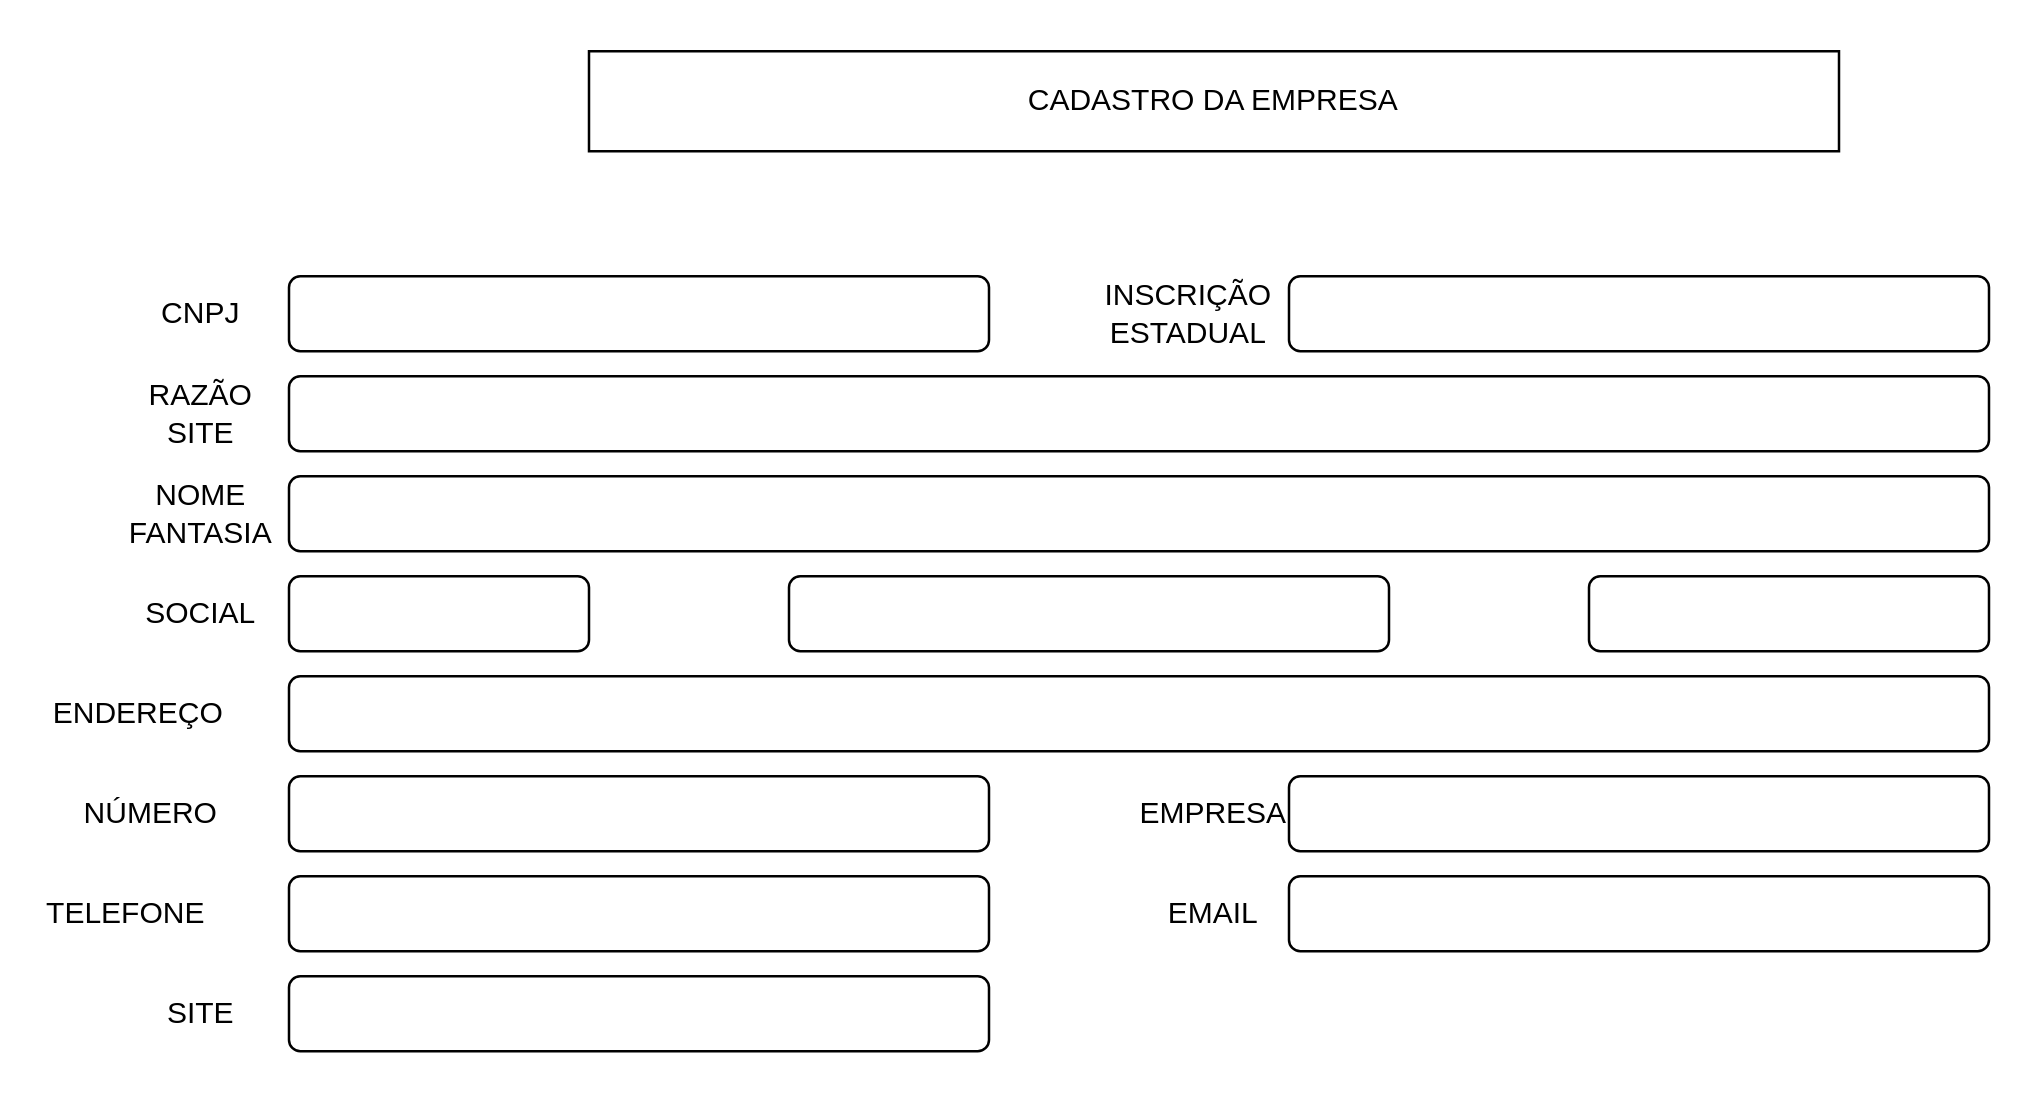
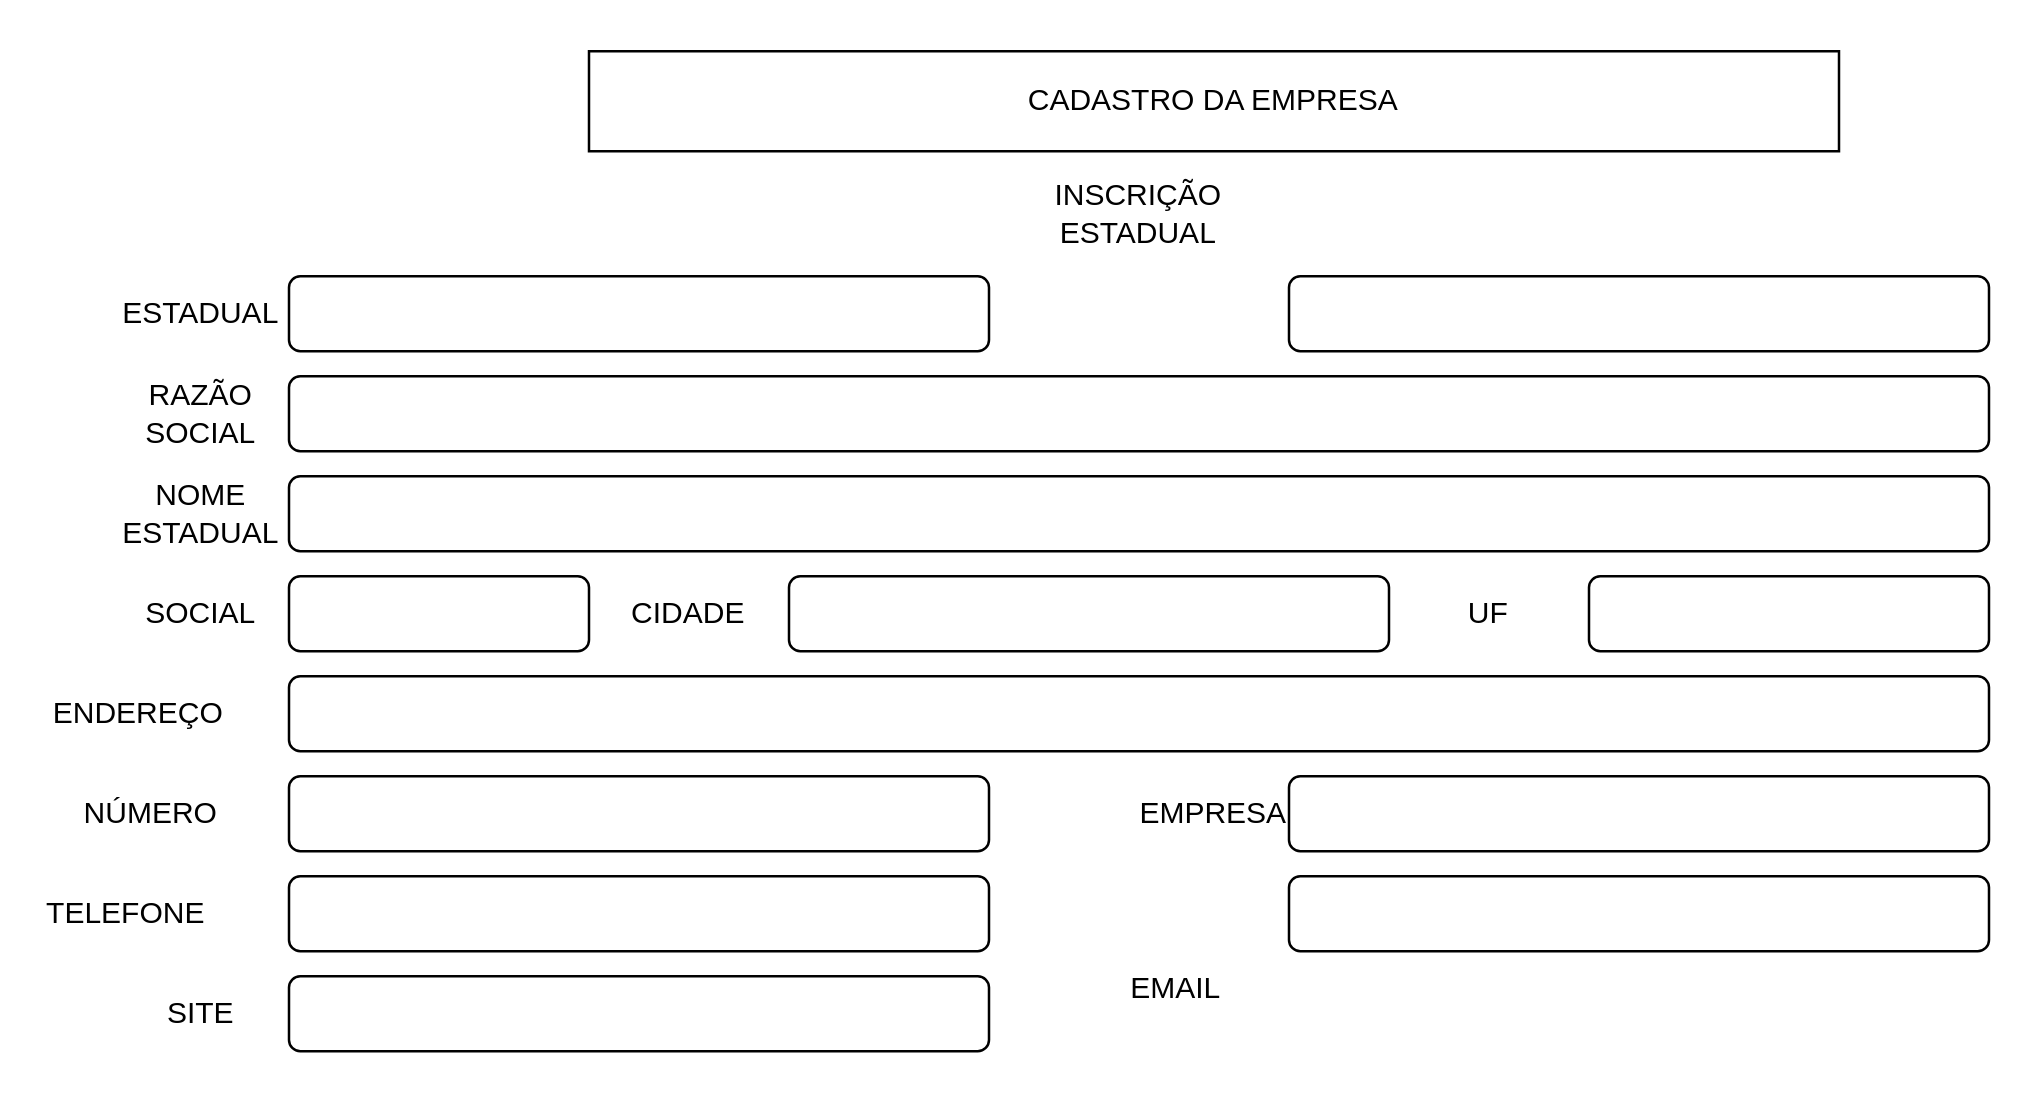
  <mxCell id="0" />
  <mxCell id="1" parent="0" />
  <mxCell id="2" value="CADASTRO DA EMPRESA" style="rounded=0;whiteSpace=wrap;html=1;" vertex="1" parent="1"><mxGeometry x="235" y="20" width="500" height="40" as="geometry" /></mxCell>
  <mxCell id="3" value="" style="rounded=1;whiteSpace=wrap;html=1;" vertex="1" parent="1"><mxGeometry x="115" y="110" width="280" height="30" as="geometry" /></mxCell>
- <mxCell id="4" value="CNPJ" style="text;html=1;strokeColor=none;fillColor=none;align=center;verticalAlign=middle;whiteSpace=wrap;rounded=0;" vertex="1" parent="1"><mxGeometry x="35" y="95" width="90" height="60" as="geometry" /></mxCell>
+ <mxCell id="4" value="ESTADUAL" style="text;html=1;strokeColor=none;fillColor=none;align=center;verticalAlign=middle;whiteSpace=wrap;rounded=0;" vertex="1" parent="1"><mxGeometry x="35" y="95" width="90" height="60" as="geometry" /></mxCell>
  <mxCell id="5" value="" style="rounded=1;whiteSpace=wrap;html=1;" vertex="1" parent="1"><mxGeometry x="515" y="110" width="280" height="30" as="geometry" /></mxCell>
- <mxCell id="6" value="INSCRIÇÃO ESTADUAL" style="text;html=1;strokeColor=none;fillColor=none;align=center;verticalAlign=middle;whiteSpace=wrap;rounded=0;" vertex="1" parent="1"><mxGeometry x="445" y="110" width="60" height="30" as="geometry" /></mxCell>
+ <mxCell id="6" value="INSCRIÇÃO ESTADUAL" style="text;html=1;strokeColor=none;fillColor=none;align=center;verticalAlign=middle;whiteSpace=wrap;rounded=0;" vertex="1" parent="1"><mxGeometry x="425" y="70" width="60" height="30" as="geometry" /></mxCell>
  <mxCell id="7" value="" style="rounded=1;whiteSpace=wrap;html=1;" vertex="1" parent="1"><mxGeometry x="115" y="150" width="680" height="30" as="geometry" /></mxCell>
- <mxCell id="8" value="RAZÃO SITE" style="text;html=1;strokeColor=none;fillColor=none;align=center;verticalAlign=middle;whiteSpace=wrap;rounded=0;" vertex="1" parent="1"><mxGeometry x="50" y="150" width="60" height="30" as="geometry" /></mxCell>
+ <mxCell id="8" value="RAZÃO SOCIAL" style="text;html=1;strokeColor=none;fillColor=none;align=center;verticalAlign=middle;whiteSpace=wrap;rounded=0;" vertex="1" parent="1"><mxGeometry x="50" y="150" width="60" height="30" as="geometry" /></mxCell>
  <mxCell id="9" value="" style="rounded=1;whiteSpace=wrap;html=1;" vertex="1" parent="1"><mxGeometry x="115" y="190" width="680" height="30" as="geometry" /></mxCell>
- <mxCell id="10" value="NOME FANTASIA" style="text;html=1;strokeColor=none;fillColor=none;align=center;verticalAlign=middle;whiteSpace=wrap;rounded=0;" vertex="1" parent="1"><mxGeometry x="50" y="190" width="60" height="30" as="geometry" /></mxCell>
+ <mxCell id="10" value="NOME ESTADUAL" style="text;html=1;strokeColor=none;fillColor=none;align=center;verticalAlign=middle;whiteSpace=wrap;rounded=0;" vertex="1" parent="1"><mxGeometry x="50" y="190" width="60" height="30" as="geometry" /></mxCell>
  <mxCell id="11" value="SOCIAL" style="text;html=1;strokeColor=none;fillColor=none;align=center;verticalAlign=middle;whiteSpace=wrap;rounded=0;" vertex="1" parent="1"><mxGeometry x="50" y="230" width="60" height="30" as="geometry" /></mxCell>
  <mxCell id="12" value="" style="rounded=1;whiteSpace=wrap;html=1;" vertex="1" parent="1"><mxGeometry x="115" y="230" width="120" height="30" as="geometry" /></mxCell>
+ <mxCell id="13" value="CIDADE" style="text;html=1;strokeColor=none;fillColor=none;align=center;verticalAlign=middle;whiteSpace=wrap;rounded=0;" vertex="1" parent="1"><mxGeometry x="245" y="230" width="60" height="30" as="geometry" /></mxCell>
  <mxCell id="14" value="" style="rounded=1;whiteSpace=wrap;html=1;" vertex="1" parent="1"><mxGeometry x="315" y="230" width="240" height="30" as="geometry" /></mxCell>
+ <mxCell id="15" value="UF" style="text;html=1;strokeColor=none;fillColor=none;align=center;verticalAlign=middle;whiteSpace=wrap;rounded=0;" vertex="1" parent="1"><mxGeometry x="565" y="230" width="60" height="30" as="geometry" /></mxCell>
  <mxCell id="16" value="" style="rounded=1;whiteSpace=wrap;html=1;" vertex="1" parent="1"><mxGeometry x="635" y="230" width="160" height="30" as="geometry" /></mxCell>
  <mxCell id="17" value="" style="rounded=1;whiteSpace=wrap;html=1;" vertex="1" parent="1"><mxGeometry x="115" y="270" width="680" height="30" as="geometry" /></mxCell>
  <mxCell id="18" value="ENDEREÇO" style="text;html=1;strokeColor=none;fillColor=none;align=center;verticalAlign=middle;whiteSpace=wrap;rounded=0;" vertex="1" parent="1"><mxGeometry x="25" y="270" width="60" height="30" as="geometry" /></mxCell>
  <mxCell id="19" value="" style="rounded=1;whiteSpace=wrap;html=1;" vertex="1" parent="1"><mxGeometry x="115" y="310" width="280" height="30" as="geometry" /></mxCell>
  <mxCell id="20" value="NÚMERO" style="text;html=1;strokeColor=none;fillColor=none;align=center;verticalAlign=middle;whiteSpace=wrap;rounded=0;" vertex="1" parent="1"><mxGeometry x="30" y="310" width="60" height="30" as="geometry" /></mxCell>
  <mxCell id="21" value="" style="rounded=1;whiteSpace=wrap;html=1;" vertex="1" parent="1"><mxGeometry x="515" y="310" width="280" height="30" as="geometry" /></mxCell>
  <mxCell id="22" value="EMPRESA" style="text;html=1;strokeColor=none;fillColor=none;align=center;verticalAlign=middle;whiteSpace=wrap;rounded=0;" vertex="1" parent="1"><mxGeometry x="455" y="310" width="60" height="30" as="geometry" /></mxCell>
  <mxCell id="23" value="" style="rounded=1;whiteSpace=wrap;html=1;" vertex="1" parent="1"><mxGeometry x="115" y="350" width="280" height="30" as="geometry" /></mxCell>
  <mxCell id="24" value="" style="rounded=1;whiteSpace=wrap;html=1;" vertex="1" parent="1"><mxGeometry x="515" y="350" width="280" height="30" as="geometry" /></mxCell>
  <mxCell id="25" value="" style="rounded=1;whiteSpace=wrap;html=1;" vertex="1" parent="1"><mxGeometry x="115" y="390" width="280" height="30" as="geometry" /></mxCell>
  <mxCell id="26" value="TELEFONE" style="text;html=1;strokeColor=none;fillColor=none;align=center;verticalAlign=middle;whiteSpace=wrap;rounded=0;" vertex="1" parent="1"><mxGeometry x="20" y="350" width="60" height="30" as="geometry" /></mxCell>
  <mxCell id="27" value="SITE" style="text;html=1;strokeColor=none;fillColor=none;align=center;verticalAlign=middle;whiteSpace=wrap;rounded=0;" vertex="1" parent="1"><mxGeometry x="50" y="390" width="60" height="30" as="geometry" /></mxCell>
- <mxCell id="28" value="EMAIL" style="text;html=1;strokeColor=none;fillColor=none;align=center;verticalAlign=middle;whiteSpace=wrap;rounded=0;" vertex="1" parent="1"><mxGeometry x="455" y="350" width="60" height="30" as="geometry" /></mxCell>
+ <mxCell id="28" value="EMAIL" style="text;html=1;strokeColor=none;fillColor=none;align=center;verticalAlign=middle;whiteSpace=wrap;rounded=0;" vertex="1" parent="1"><mxGeometry x="440" y="380" width="60" height="30" as="geometry" /></mxCell>
